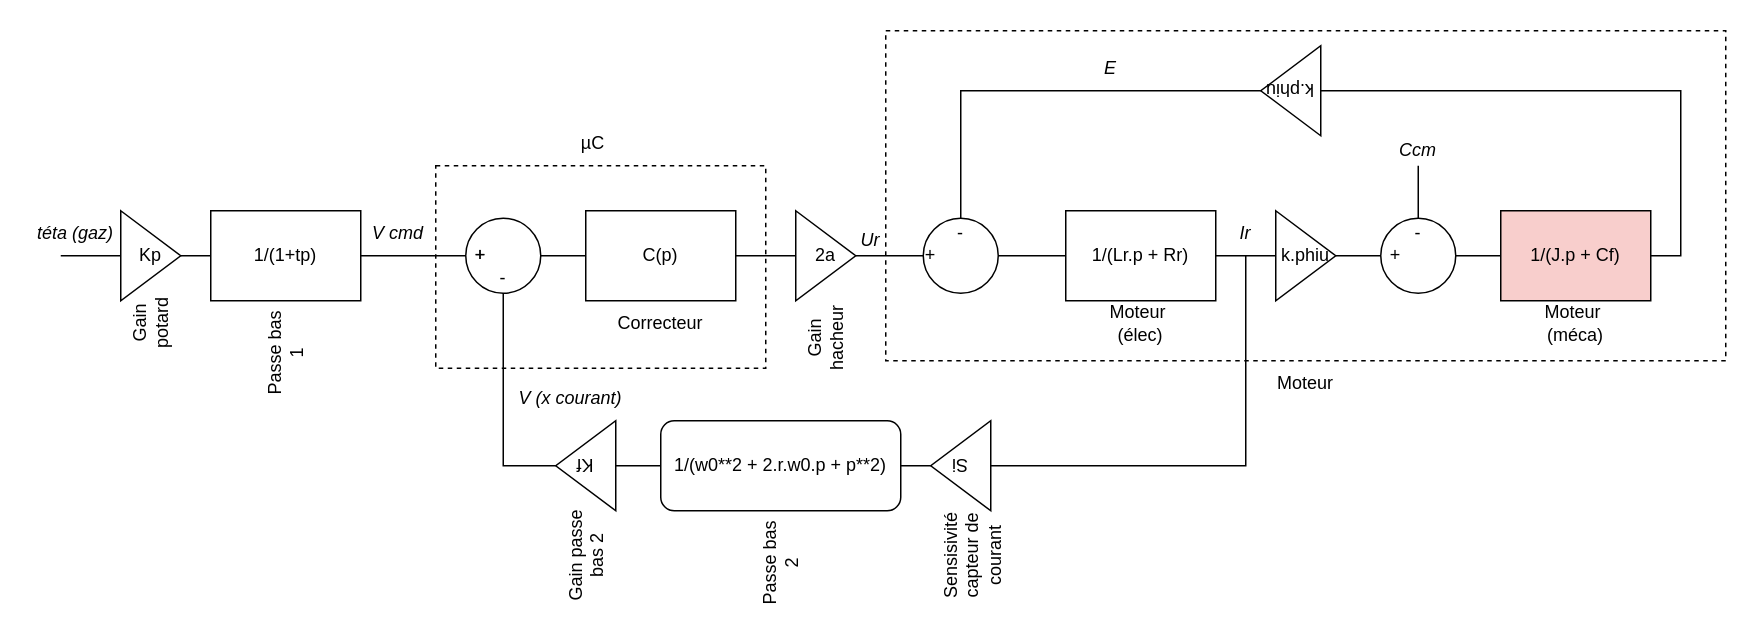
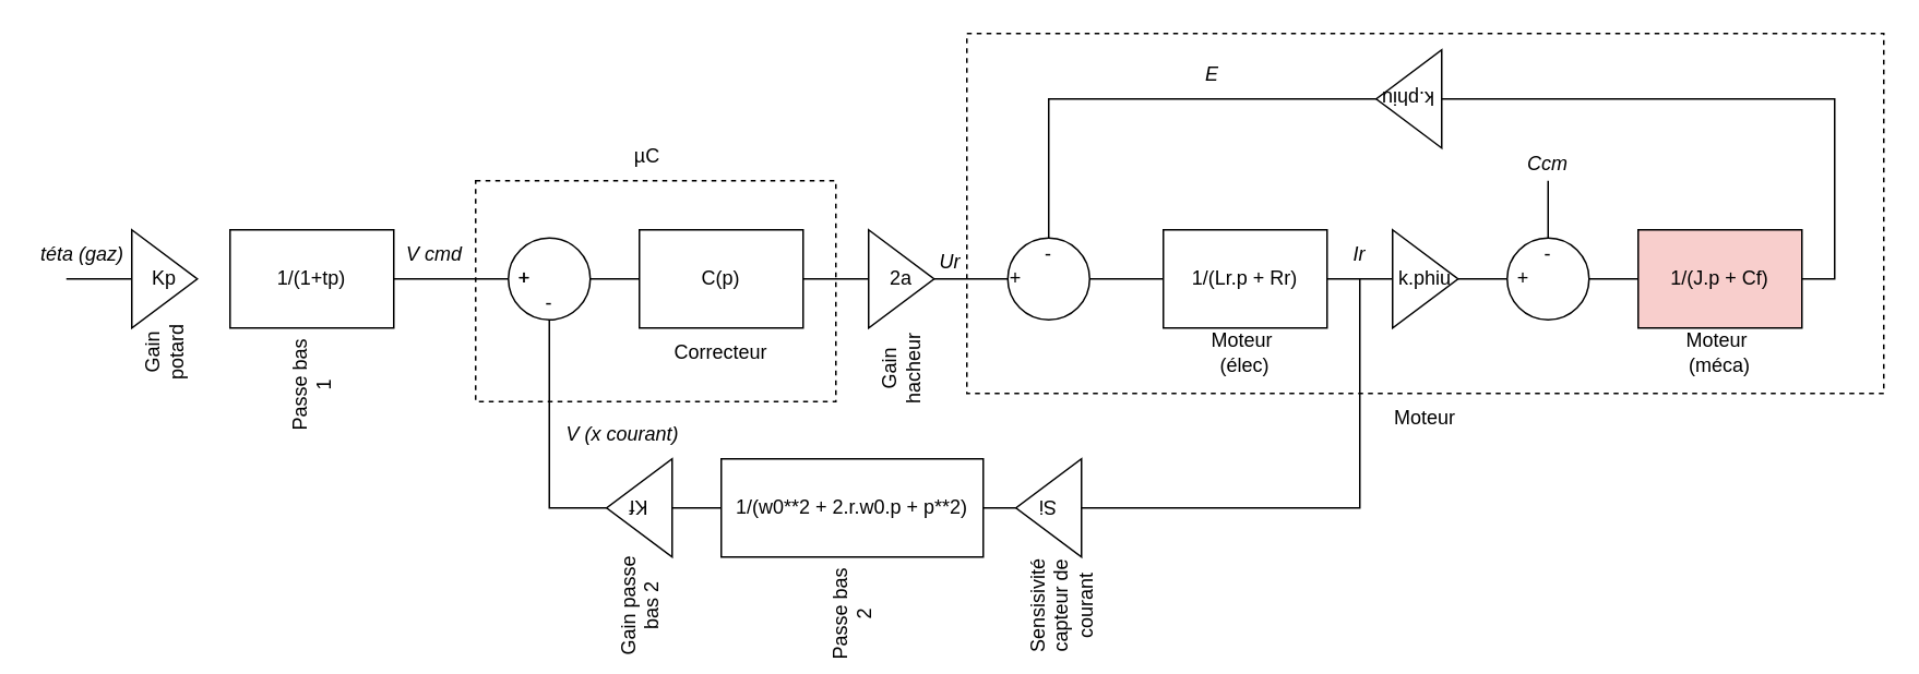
  <mxCell id="0" />
  <mxCell id="1" parent="0" />
  <mxCell id="2" value="" style="rounded=0;whiteSpace=wrap;html=1;dashed=1;" vertex="1" parent="1"><mxGeometry x="590" y="20" width="560" height="220" as="geometry" /></mxCell>
  <mxCell id="3" value="" style="rounded=0;whiteSpace=wrap;html=1;dashed=1;" vertex="1" parent="1"><mxGeometry x="290" y="110" width="220" height="135" as="geometry" /></mxCell>
  <mxCell id="4" style="edgeStyle=orthogonalEdgeStyle;rounded=0;orthogonalLoop=1;jettySize=auto;html=1;exitX=1;exitY=0.5;exitDx=0;exitDy=0;endArrow=none;endFill=0;" edge="1" parent="1" source="5" target="7"><mxGeometry relative="1" as="geometry" /></mxCell>
  <mxCell id="5" value="1/(1+tp)" style="rounded=0;whiteSpace=wrap;html=1;" vertex="1" parent="1"><mxGeometry x="140" y="140" width="100" height="60" as="geometry" /></mxCell>
  <mxCell id="6" style="edgeStyle=orthogonalEdgeStyle;rounded=0;orthogonalLoop=1;jettySize=auto;html=1;entryX=0;entryY=0.5;entryDx=0;entryDy=0;endArrow=none;endFill=0;" edge="1" parent="1" source="7" target="12"><mxGeometry relative="1" as="geometry" /></mxCell>
  <mxCell id="7" value="" style="ellipse;whiteSpace=wrap;html=1;aspect=fixed;" vertex="1" parent="1"><mxGeometry x="310" y="145" width="50" height="50" as="geometry" /></mxCell>
- <mxCell id="8" style="edgeStyle=orthogonalEdgeStyle;rounded=0;orthogonalLoop=1;jettySize=auto;html=1;entryX=0;entryY=0.5;entryDx=0;entryDy=0;endArrow=none;endFill=0;" edge="1" parent="1" source="10" target="5"><mxGeometry relative="1" as="geometry" /></mxCell>
  <mxCell id="9" style="edgeStyle=orthogonalEdgeStyle;rounded=0;orthogonalLoop=1;jettySize=auto;html=1;endArrow=none;endFill=0;" edge="1" parent="1" source="10"><mxGeometry relative="1" as="geometry"><mxPoint x="40" y="170" as="targetPoint" /></mxGeometry></mxCell>
  <mxCell id="10" value="Kp" style="triangle;whiteSpace=wrap;html=1;" vertex="1" parent="1"><mxGeometry x="80" y="140" width="40" height="60" as="geometry" /></mxCell>
  <mxCell id="11" style="edgeStyle=orthogonalEdgeStyle;rounded=0;orthogonalLoop=1;jettySize=auto;html=1;exitX=1;exitY=0.5;exitDx=0;exitDy=0;endArrow=none;endFill=0;" edge="1" parent="1" source="12" target="14"><mxGeometry relative="1" as="geometry" /></mxCell>
  <mxCell id="12" value="C(p)" style="rounded=0;whiteSpace=wrap;html=1;" vertex="1" parent="1"><mxGeometry x="390" y="140" width="100" height="60" as="geometry" /></mxCell>
  <mxCell id="13" style="edgeStyle=orthogonalEdgeStyle;rounded=0;orthogonalLoop=1;jettySize=auto;html=1;exitX=1;exitY=0.5;exitDx=0;exitDy=0;entryX=0;entryY=0.5;entryDx=0;entryDy=0;endArrow=none;endFill=0;" edge="1" parent="1" source="14" target="49"><mxGeometry relative="1" as="geometry" /></mxCell>
  <mxCell id="14" value="2a" style="triangle;whiteSpace=wrap;html=1;" vertex="1" parent="1"><mxGeometry x="530" y="140" width="40" height="60" as="geometry" /></mxCell>
  <mxCell id="15" style="edgeStyle=orthogonalEdgeStyle;rounded=0;orthogonalLoop=1;jettySize=auto;html=1;exitX=1;exitY=0.5;exitDx=0;exitDy=0;endArrow=none;endFill=0;" edge="1" parent="1" source="16" target="18"><mxGeometry relative="1" as="geometry" /></mxCell>
  <mxCell id="16" value="1/(Lr.p + Rr)" style="rounded=0;whiteSpace=wrap;html=1;" vertex="1" parent="1"><mxGeometry x="710" y="140" width="100" height="60" as="geometry" /></mxCell>
  <mxCell id="17" style="edgeStyle=orthogonalEdgeStyle;rounded=0;orthogonalLoop=1;jettySize=auto;html=1;entryX=0;entryY=0.5;entryDx=0;entryDy=0;endArrow=none;endFill=0;" edge="1" parent="1" source="18" target="45"><mxGeometry relative="1" as="geometry" /></mxCell>
  <mxCell id="18" value="k.phiu" style="triangle;whiteSpace=wrap;html=1;" vertex="1" parent="1"><mxGeometry x="850" y="140" width="40" height="60" as="geometry" /></mxCell>
  <mxCell id="19" style="edgeStyle=orthogonalEdgeStyle;rounded=0;orthogonalLoop=1;jettySize=auto;html=1;entryX=0.5;entryY=1;entryDx=0;entryDy=0;endArrow=none;endFill=0;" edge="1" parent="1" source="20" target="7"><mxGeometry relative="1" as="geometry" /></mxCell>
  <mxCell id="20" value="Kf" style="triangle;whiteSpace=wrap;html=1;rotation=-180;" vertex="1" parent="1"><mxGeometry x="370" y="280" width="40" height="60" as="geometry" /></mxCell>
  <mxCell id="21" style="edgeStyle=orthogonalEdgeStyle;rounded=0;orthogonalLoop=1;jettySize=auto;html=1;exitX=0;exitY=0.5;exitDx=0;exitDy=0;entryX=0;entryY=0.5;entryDx=0;entryDy=0;endArrow=none;endFill=0;" edge="1" parent="1" source="22" target="20"><mxGeometry relative="1" as="geometry" /></mxCell>
- <mxCell id="22" value="1/(w0**2 + 2.r.w0.p + p**2)" style="whiteSpace=wrap;html=1;rounded=1;" vertex="1" parent="1"><mxGeometry x="440" y="280" width="160" height="60" as="geometry" /></mxCell>
+ <mxCell id="22" value="1/(w0**2 + 2.r.w0.p + p**2)" style="rounded=0;whiteSpace=wrap;html=1;" vertex="1" parent="1"><mxGeometry x="440" y="280" width="160" height="60" as="geometry" /></mxCell>
  <mxCell id="23" style="edgeStyle=orthogonalEdgeStyle;rounded=0;orthogonalLoop=1;jettySize=auto;html=1;endArrow=none;endFill=0;entryX=0.5;entryY=1;entryDx=0;entryDy=0;" edge="1" parent="1" source="25" target="30"><mxGeometry relative="1" as="geometry"><mxPoint x="730" y="170" as="targetPoint" /></mxGeometry></mxCell>
  <mxCell id="24" style="edgeStyle=orthogonalEdgeStyle;rounded=0;orthogonalLoop=1;jettySize=auto;html=1;entryX=1;entryY=0.5;entryDx=0;entryDy=0;endArrow=none;endFill=0;" edge="1" parent="1" source="25" target="22"><mxGeometry relative="1" as="geometry" /></mxCell>
  <mxCell id="25" value="Si" style="triangle;whiteSpace=wrap;html=1;rotation=-180;" vertex="1" parent="1"><mxGeometry x="620" y="280" width="40" height="60" as="geometry" /></mxCell>
  <mxCell id="26" value="Passe bas 1" style="text;html=1;strokeColor=none;fillColor=none;align=center;verticalAlign=middle;whiteSpace=wrap;rounded=0;rotation=-90;" vertex="1" parent="1"><mxGeometry x="160" y="220" width="60" height="30" as="geometry" /></mxCell>
  <mxCell id="27" value="Gain potard" style="text;html=1;strokeColor=none;fillColor=none;align=center;verticalAlign=middle;whiteSpace=wrap;rounded=0;rotation=-90;" vertex="1" parent="1"><mxGeometry x="70" y="200" width="60" height="30" as="geometry" /></mxCell>
  <mxCell id="28" value="+" style="text;html=1;strokeColor=none;fillColor=none;align=center;verticalAlign=middle;whiteSpace=wrap;rounded=0;rotation=0;" vertex="1" parent="1"><mxGeometry x="290" y="155" width="60" height="30" as="geometry" /></mxCell>
  <mxCell id="29" value="-" style="text;html=1;strokeColor=none;fillColor=none;align=center;verticalAlign=middle;whiteSpace=wrap;rounded=0;rotation=0;" vertex="1" parent="1"><mxGeometry x="305" y="170" width="60" height="30" as="geometry" /></mxCell>
  <mxCell id="30" value="Ir" style="text;html=1;strokeColor=none;fillColor=none;align=center;verticalAlign=middle;whiteSpace=wrap;rounded=0;fontStyle=2" vertex="1" parent="1"><mxGeometry x="800" y="140" width="60" height="30" as="geometry" /></mxCell>
  <mxCell id="31" value="µC" style="text;html=1;strokeColor=none;fillColor=none;align=center;verticalAlign=middle;whiteSpace=wrap;rounded=0;rotation=0;" vertex="1" parent="1"><mxGeometry x="365" y="80" width="60" height="30" as="geometry" /></mxCell>
  <mxCell id="32" value="Correcteur" style="text;html=1;strokeColor=none;fillColor=none;align=center;verticalAlign=middle;whiteSpace=wrap;rounded=0;rotation=0;" vertex="1" parent="1"><mxGeometry x="410" y="200" width="60" height="30" as="geometry" /></mxCell>
  <mxCell id="33" value="Moteur&amp;nbsp; (élec)" style="text;html=1;strokeColor=none;fillColor=none;align=center;verticalAlign=middle;whiteSpace=wrap;rounded=0;rotation=0;" vertex="1" parent="1"><mxGeometry x="730" y="200" width="60" height="30" as="geometry" /></mxCell>
  <mxCell id="34" value="Gain hacheur" style="text;html=1;strokeColor=none;fillColor=none;align=center;verticalAlign=middle;whiteSpace=wrap;rounded=0;rotation=-90;" vertex="1" parent="1"><mxGeometry x="520" y="210" width="60" height="30" as="geometry" /></mxCell>
  <mxCell id="35" value="Passe bas 2" style="text;html=1;strokeColor=none;fillColor=none;align=center;verticalAlign=middle;whiteSpace=wrap;rounded=0;rotation=-90;" vertex="1" parent="1"><mxGeometry x="490" y="360" width="60" height="30" as="geometry" /></mxCell>
  <mxCell id="36" value="Gain passe bas 2" style="text;whiteSpace=wrap;html=1;rotation=-90;align=center;" vertex="1" parent="1"><mxGeometry x="350" y="350" width="80" height="40" as="geometry" /></mxCell>
  <mxCell id="37" value="Sensisivité capteur de courant" style="text;whiteSpace=wrap;html=1;rotation=-90;align=center;" vertex="1" parent="1"><mxGeometry x="600" y="350" width="80" height="40" as="geometry" /></mxCell>
  <mxCell id="38" value="V (x courant)" style="text;html=1;strokeColor=none;fillColor=none;align=center;verticalAlign=middle;whiteSpace=wrap;rounded=0;fontStyle=2" vertex="1" parent="1"><mxGeometry x="340" y="250" width="80" height="30" as="geometry" /></mxCell>
  <mxCell id="39" value="téta (gaz)" style="text;html=1;strokeColor=none;fillColor=none;align=center;verticalAlign=middle;whiteSpace=wrap;rounded=0;fontStyle=2" vertex="1" parent="1"><mxGeometry y="140" width="60" height="30" as="geometry" x="20" /></mxCell>
  <mxCell id="40" value="V cmd" style="text;html=1;strokeColor=none;fillColor=none;align=center;verticalAlign=middle;whiteSpace=wrap;rounded=0;fontStyle=2" vertex="1" parent="1"><mxGeometry x="240" y="145" width="50" height="20" as="geometry" /></mxCell>
  <mxCell id="41" style="edgeStyle=orthogonalEdgeStyle;rounded=0;orthogonalLoop=1;jettySize=auto;html=1;exitX=1;exitY=0.5;exitDx=0;exitDy=0;entryX=0;entryY=0.5;entryDx=0;entryDy=0;endArrow=none;endFill=0;" edge="1" parent="1" source="42" target="53"><mxGeometry relative="1" as="geometry" /></mxCell>
  <mxCell id="42" value="1/(J.p + Cf)" style="rounded=0;whiteSpace=wrap;html=1;fillColor=#f8cecc;" vertex="1" parent="1"><mxGeometry x="1000" y="140" width="100" height="60" as="geometry" /></mxCell>
  <mxCell id="43" style="edgeStyle=orthogonalEdgeStyle;rounded=0;orthogonalLoop=1;jettySize=auto;html=1;exitX=1;exitY=0.5;exitDx=0;exitDy=0;entryX=0;entryY=0.5;entryDx=0;entryDy=0;endArrow=none;endFill=0;" edge="1" parent="1" source="45" target="42"><mxGeometry relative="1" as="geometry" /></mxCell>
  <mxCell id="44" style="edgeStyle=orthogonalEdgeStyle;rounded=0;orthogonalLoop=1;jettySize=auto;html=1;exitX=0.5;exitY=0;exitDx=0;exitDy=0;endArrow=none;endFill=0;" edge="1" parent="1" source="45"><mxGeometry relative="1" as="geometry"><mxPoint x="945" y="110" as="targetPoint" /></mxGeometry></mxCell>
  <mxCell id="45" value="" style="ellipse;whiteSpace=wrap;html=1;aspect=fixed;" vertex="1" parent="1"><mxGeometry x="920" y="145" width="50" height="50" as="geometry" /></mxCell>
  <mxCell id="46" value="+" style="text;html=1;strokeColor=none;fillColor=none;align=center;verticalAlign=middle;whiteSpace=wrap;rounded=0;rotation=0;" vertex="1" parent="1"><mxGeometry x="290" y="155" width="60" height="30" as="geometry" /></mxCell>
  <mxCell id="47" value="+" style="text;html=1;strokeColor=none;fillColor=none;align=center;verticalAlign=middle;whiteSpace=wrap;rounded=0;rotation=0;" vertex="1" parent="1"><mxGeometry x="900" y="155" width="60" height="30" as="geometry" /></mxCell>
  <mxCell id="48" value="-" style="text;html=1;strokeColor=none;fillColor=none;align=center;verticalAlign=middle;whiteSpace=wrap;rounded=0;rotation=0;" vertex="1" parent="1"><mxGeometry x="915" y="140" width="60" height="30" as="geometry" /></mxCell>
  <mxCell id="49" value="" style="ellipse;whiteSpace=wrap;html=1;aspect=fixed;" vertex="1" parent="1"><mxGeometry x="615" y="145" width="50" height="50" as="geometry" /></mxCell>
  <mxCell id="50" style="edgeStyle=orthogonalEdgeStyle;rounded=0;orthogonalLoop=1;jettySize=auto;html=1;exitX=1;exitY=0.5;exitDx=0;exitDy=0;entryX=0;entryY=0.5;entryDx=0;entryDy=0;endArrow=none;endFill=0;" edge="1" parent="1" source="49" target="16"><mxGeometry relative="1" as="geometry" /></mxCell>
  <mxCell id="51" value="Ccm" style="text;html=1;strokeColor=none;fillColor=none;align=center;verticalAlign=middle;whiteSpace=wrap;rounded=0;fontStyle=2" vertex="1" parent="1"><mxGeometry x="915" y="90" width="60" height="20" as="geometry" /></mxCell>
  <mxCell id="52" style="edgeStyle=orthogonalEdgeStyle;rounded=0;orthogonalLoop=1;jettySize=auto;html=1;exitX=1;exitY=0.5;exitDx=0;exitDy=0;endArrow=none;endFill=0;" edge="1" parent="1" source="53" target="49"><mxGeometry relative="1" as="geometry" /></mxCell>
  <mxCell id="53" value="k.phiu" style="triangle;whiteSpace=wrap;html=1;rotation=-180;" vertex="1" parent="1"><mxGeometry x="840" y="30" width="40" height="60" as="geometry" /></mxCell>
  <mxCell id="54" value="-" style="text;html=1;strokeColor=none;fillColor=none;align=center;verticalAlign=middle;whiteSpace=wrap;rounded=0;rotation=0;" vertex="1" parent="1"><mxGeometry x="610" y="140" width="60" height="30" as="geometry" /></mxCell>
  <mxCell id="55" value="+" style="text;html=1;strokeColor=none;fillColor=none;align=center;verticalAlign=middle;whiteSpace=wrap;rounded=0;rotation=0;" vertex="1" parent="1"><mxGeometry x="590" y="155" width="60" height="30" as="geometry" /></mxCell>
  <mxCell id="56" value="Moteur&amp;nbsp; (méca)" style="text;html=1;strokeColor=none;fillColor=none;align=center;verticalAlign=middle;whiteSpace=wrap;rounded=0;rotation=0;" vertex="1" parent="1"><mxGeometry x="1020" y="200" width="60" height="30" as="geometry" /></mxCell>
  <mxCell id="57" value="E" style="text;html=1;strokeColor=none;fillColor=none;align=center;verticalAlign=middle;whiteSpace=wrap;rounded=0;fontStyle=2" vertex="1" parent="1"><mxGeometry x="710" y="30" width="60" height="30" as="geometry" /></mxCell>
  <mxCell id="58" value="Ur" style="text;html=1;strokeColor=none;fillColor=none;align=center;verticalAlign=middle;whiteSpace=wrap;rounded=0;fontStyle=2" vertex="1" parent="1"><mxGeometry x="550" y="145" width="60" height="30" as="geometry" /></mxCell>
  <mxCell id="59" value="Moteur " style="text;html=1;strokeColor=none;fillColor=none;align=center;verticalAlign=middle;whiteSpace=wrap;rounded=0;rotation=0;" vertex="1" parent="1"><mxGeometry x="840" y="240" width="60" height="30" as="geometry" /></mxCell>
